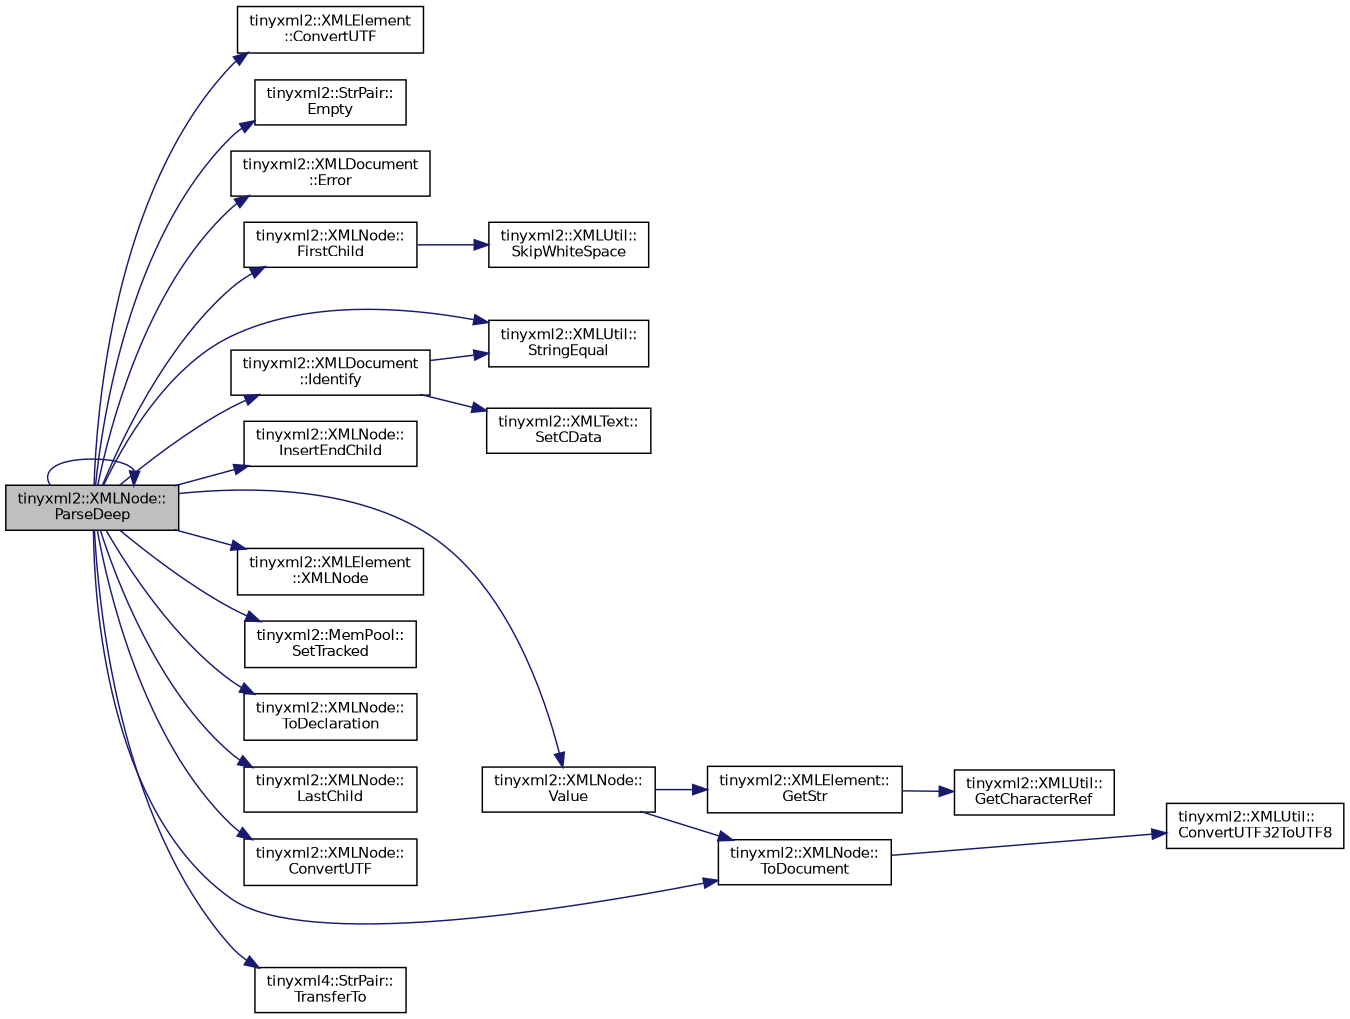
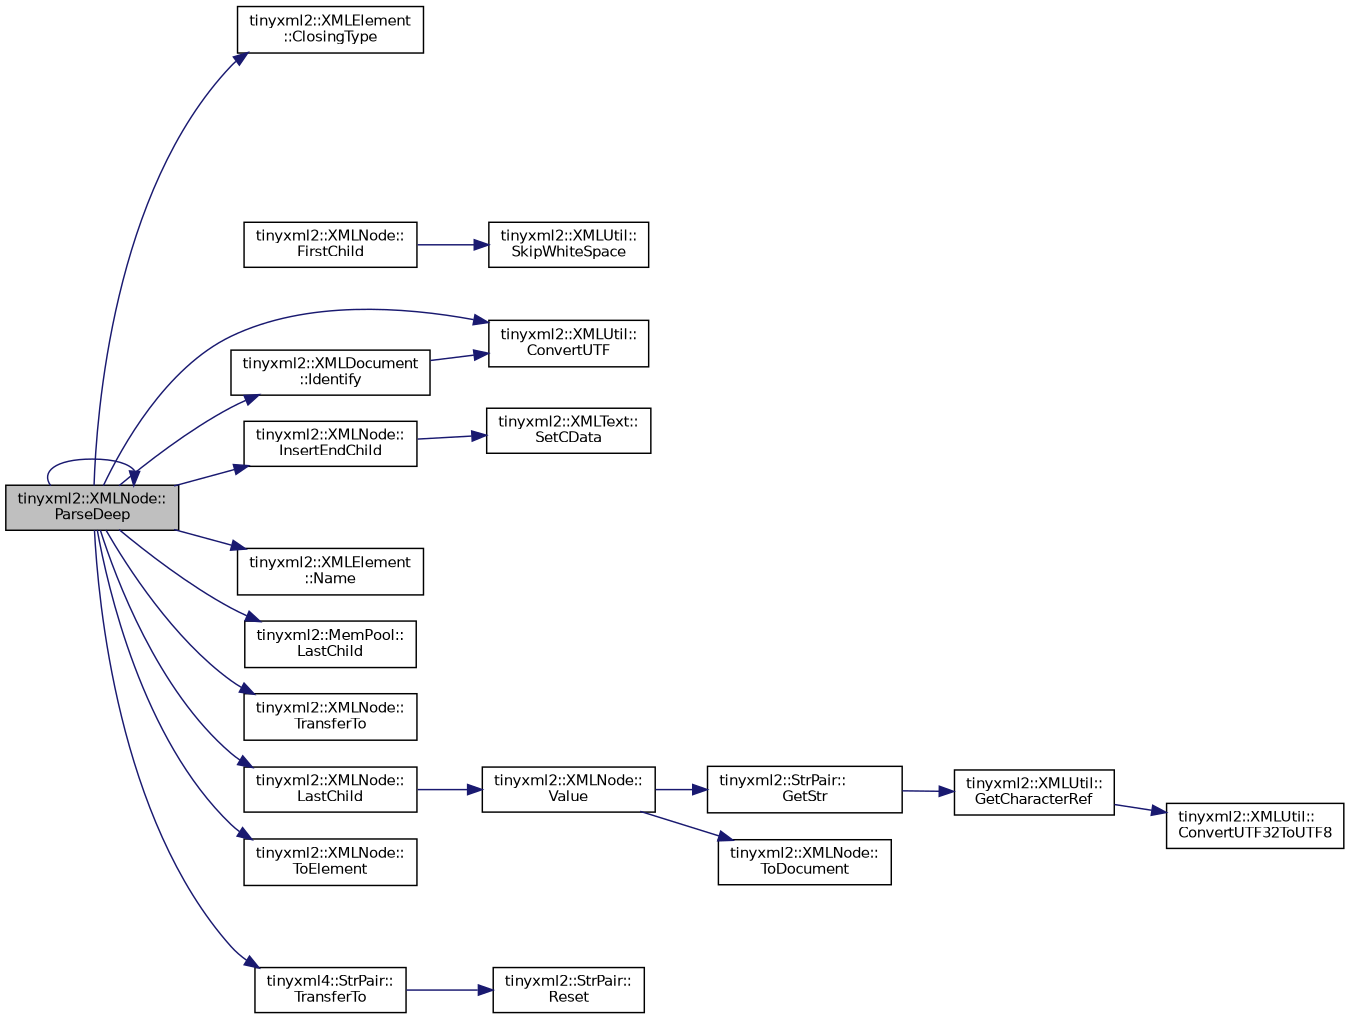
  digraph {
    rankdir=LR
    node [color=black fillcolor=white fontname=Helvetica fontsize=10 shape=record style=filled]
    edge [color=midnightblue fontname=Helvetica fontsize=10 labelfontname=Helvetica labelfontsize=10 style=solid]
    n1 [fillcolor=grey75 fontcolor=black height=0.2 label="tinyxml2::XMLNode::\lParseDeep" width=0.4]
-   n2 [height=0.2 label="tinyxml2::XMLElement\l::ConvertUTF" width=0.4]
-   n3 [height=0.2 label="tinyxml2::StrPair::\lEmpty" width=0.4]
-   n4 [height=0.2 label="tinyxml2::XMLDocument\l::Error" width=0.4]
+   n2 [height=0.2 label="tinyxml2::XMLElement\l::ClosingType" width=0.4]
    n5 [height=0.2 label="tinyxml2::XMLNode::\lFirstChild" width=0.4]
    n6 [height=0.2 label="tinyxml2::XMLDocument\l::Identify" width=0.4]
-   n7 [height=0.2 label="tinyxml2::XMLUtil::\lStringEqual" width=0.4]
+   n7 [height=0.2 label="tinyxml2::XMLUtil::\lConvertUTF" width=0.4]
    n8 [height=0.2 label="tinyxml2::XMLNode::\lInsertEndChild" width=0.4]
    n9 [height=0.2 label="tinyxml2::XMLNode::\lLastChild" width=0.4]
-   n10 [height=0.2 label="tinyxml2::XMLElement\l::XMLNode" width=0.4]
-   n11 [height=0.2 label="tinyxml2::MemPool::\lSetTracked" width=0.4]
-   n12 [height=0.2 label="tinyxml2::XMLNode::\lToDeclaration" width=0.4]
+   n10 [height=0.2 label="tinyxml2::XMLElement\l::Name" width=0.4]
+   n11 [height=0.2 label="tinyxml2::MemPool::\lLastChild" width=0.4]
+   n12 [height=0.2 label="tinyxml2::XMLNode::\lTransferTo" width=0.4]
    n13 [height=0.2 label="tinyxml2::XMLNode::\lToDocument" width=0.4]
-   n14 [height=0.2 label="tinyxml2::XMLNode::\lConvertUTF" width=0.4]
+   n14 [height=0.2 label="tinyxml2::XMLNode::\lToElement" width=0.4]
    n15 [height=0.2 label="tinyxml4::StrPair::\lTransferTo" width=0.4]
    n16 [height=0.2 label="tinyxml2::XMLNode::\lValue" width=0.4]
    n17 [height=0.2 label="tinyxml2::XMLUtil::\lSkipWhiteSpace" width=0.4]
-   n18 [height=0.2 label="tinyxml2::XMLElement::\lGetStr" width=0.4]
+   n18 [height=0.2 label="tinyxml2::StrPair::\lGetStr" width=0.4]
    n19 [height=0.2 label="tinyxml2::XMLUtil::\lGetCharacterRef" width=0.4]
    n20 [height=0.2 label="tinyxml2::XMLText::\lSetCData" width=0.4]
+   n21 [height=0.2 label="tinyxml2::StrPair::\lReset" width=0.4]
    n22 [height=0.2 label="tinyxml2::XMLUtil::\lConvertUTF32ToUTF8" width=0.4]
    n1 -> n1
    n1 -> n2
-   n1 -> n3
-   n1 -> n4
-   n1 -> n5
    n1 -> n6
    n1 -> n7
    n1 -> n8
    n1 -> n9
    n1 -> n10
    n1 -> n11
    n1 -> n12
-   n1 -> n13
    n1 -> n14
    n1 -> n15
-   n1 -> n16
+   n9 -> n16
    n5 -> n17
    n6 -> n7
-   n6 -> n20
+   n8 -> n20
+   n15 -> n21
    n16 -> n13
    n16 -> n18
    n18 -> n19
-   n13 -> n22
+   n19 -> n22
  }
